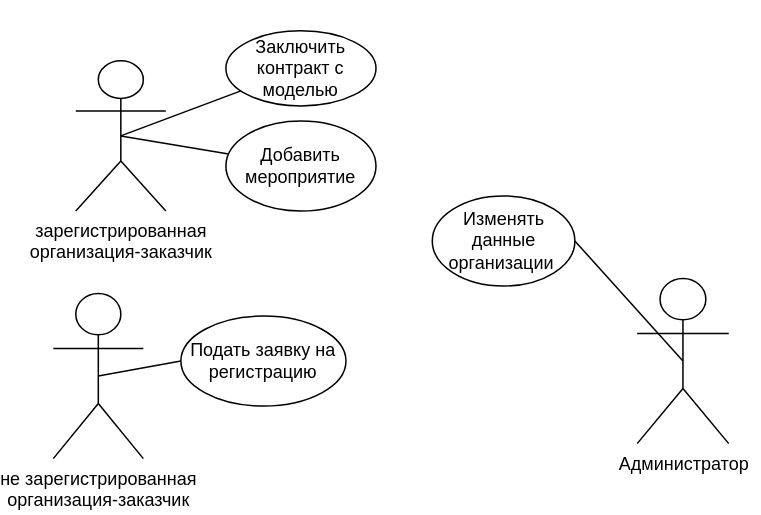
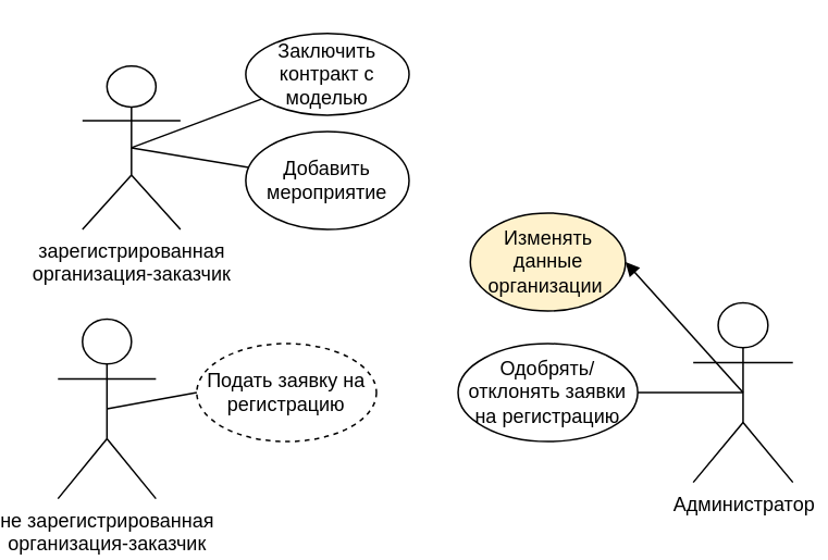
  <mxCell id="0" />
  <mxCell id="1" parent="0" />
- <mxCell id="2" value="Подать заявку на регистрацию" style="ellipse;whiteSpace=wrap;html=1;" parent="1" vertex="1"><mxGeometry x="105" y="210" width="110" height="60" as="geometry" /></mxCell>
+ <mxCell id="2" value="Подать заявку на регистрацию" style="ellipse;whiteSpace=wrap;html=1;dashed=1;" parent="1" vertex="1"><mxGeometry x="105" y="210" width="110" height="60" as="geometry" /></mxCell>
  <mxCell id="3" value="зарегистрированная &lt;br&gt;организация-заказчик" style="shape=umlActor;verticalLabelPosition=bottom;verticalAlign=top;html=1;outlineConnect=0;" parent="1" vertex="1"><mxGeometry x="35" y="40" width="60" height="100" as="geometry" /></mxCell>
+ <mxCell id="4" value="Одобрять/отклонять заявки на регистрацию" style="ellipse;whiteSpace=wrap;html=1;" parent="1" vertex="1"><mxGeometry x="265" y="210" width="110" height="60" as="geometry" /></mxCell>
  <mxCell id="5" value="" style="endArrow=none;html=1;rounded=0;exitX=0.5;exitY=0.5;exitDx=0;exitDy=0;exitPerimeter=0;" parent="1" source="3" target="6" edge="1"><mxGeometry width="50" height="50" relative="1" as="geometry"><mxPoint x="215" y="130" as="sourcePoint" /><mxPoint x="145" y="60" as="targetPoint" /></mxGeometry></mxCell>
  <mxCell id="6" value="Заключить контракт с моделью" style="ellipse;whiteSpace=wrap;html=1;" parent="1" vertex="1"><mxGeometry x="135" y="20" width="100" height="50" as="geometry" /></mxCell>
  <mxCell id="7" value="" style="endArrow=none;html=1;rounded=0;exitX=0.5;exitY=0.5;exitDx=0;exitDy=0;exitPerimeter=0;" parent="1" source="3" target="8" edge="1"><mxGeometry width="50" height="50" relative="1" as="geometry"><mxPoint x="215" y="130" as="sourcePoint" /><mxPoint x="155" y="110" as="targetPoint" /></mxGeometry></mxCell>
  <mxCell id="8" value="Добавить мероприятие" style="ellipse;whiteSpace=wrap;html=1;" parent="1" vertex="1"><mxGeometry x="135" y="80" width="100" height="60" as="geometry" /></mxCell>
- <mxCell id="9" value="Изменять данные организации&amp;nbsp;" style="ellipse;whiteSpace=wrap;html=1;" parent="1" vertex="1"><mxGeometry x="272.5" y="130" width="95" height="60" as="geometry" /></mxCell>
+ <mxCell id="9" value="Изменять данные организации&amp;nbsp;" style="ellipse;whiteSpace=wrap;html=1;fillColor=#fff2cc;" parent="1" vertex="1"><mxGeometry x="272.5" y="130" width="95" height="60" as="geometry" /></mxCell>
  <mxCell id="10" value="Администратор" style="shape=umlActor;verticalLabelPosition=bottom;verticalAlign=top;html=1;outlineConnect=0;" parent="1" vertex="1"><mxGeometry x="409" y="185" width="61" height="110" as="geometry" /></mxCell>
- <mxCell id="11" value="" style="endArrow=none;html=1;rounded=0;entryX=1;entryY=0.5;entryDx=0;entryDy=0;exitX=0.5;exitY=0.5;exitDx=0;exitDy=0;exitPerimeter=0;" parent="1" source="10" target="9" edge="1"><mxGeometry width="50" height="50" relative="1" as="geometry"><mxPoint x="215" y="200" as="sourcePoint" /><mxPoint x="265" y="150" as="targetPoint" /></mxGeometry></mxCell>
+ <mxCell id="11" value="" style="endArrow=block;html=1;rounded=0;entryX=1;entryY=0.5;entryDx=0;entryDy=0;exitX=0.5;exitY=0.5;exitDx=0;exitDy=0;exitPerimeter=0;" parent="1" source="10" target="9" edge="1"><mxGeometry width="50" height="50" relative="1" as="geometry"><mxPoint x="215" y="200" as="sourcePoint" /><mxPoint x="265" y="150" as="targetPoint" /></mxGeometry></mxCell>
+ <mxCell id="12" value="" style="endArrow=none;html=1;rounded=0;exitX=1;exitY=0.5;exitDx=0;exitDy=0;entryX=0.5;entryY=0.5;entryDx=0;entryDy=0;entryPerimeter=0;" parent="1" source="4" target="10" edge="1"><mxGeometry width="50" height="50" relative="1" as="geometry"><mxPoint x="215" y="200" as="sourcePoint" /><mxPoint x="265" y="150" as="targetPoint" /></mxGeometry></mxCell>
  <mxCell id="13" value="не зарегистрированная&lt;br style=&quot;border-color: var(--border-color);&quot;&gt;организация-заказчик" style="shape=umlActor;verticalLabelPosition=bottom;verticalAlign=top;html=1;outlineConnect=0;" parent="1" vertex="1"><mxGeometry x="20" y="195" width="60" height="110" as="geometry" /></mxCell>
  <mxCell id="14" value="" style="endArrow=none;html=1;rounded=0;exitX=0.5;exitY=0.5;exitDx=0;exitDy=0;exitPerimeter=0;entryX=0;entryY=0.5;entryDx=0;entryDy=0;" parent="1" source="13" target="2" edge="1"><mxGeometry width="50" height="50" relative="1" as="geometry"><mxPoint x="215" y="200" as="sourcePoint" /><mxPoint x="265" y="150" as="targetPoint" /></mxGeometry></mxCell>
